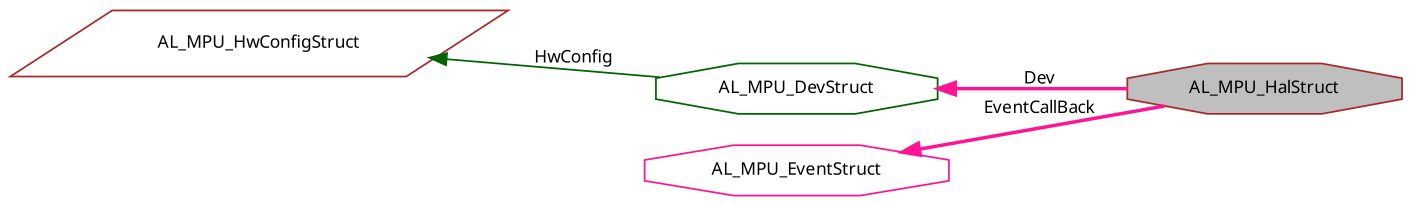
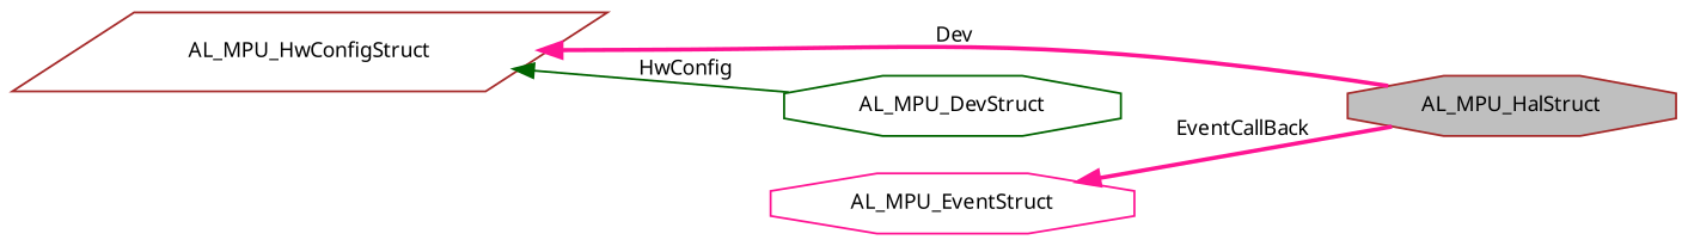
  digraph {
    fontname="Noto Sans"
    rankdir=LR
    node [color=brown fillcolor=white fontname="Noto Sans" fontsize=10 shape=octagon style=filled]
    edge [color=deeppink dir=back fontname="Noto Sans" fontsize=10 labelfontname=Helvetica labelfontsize=10 style=bold]
    n1 [fillcolor=grey75 fontcolor=black height=0.2 label=AL_MPU_HalStruct width=0.4]
    n2 [color=darkgreen height=0.2 label=AL_MPU_DevStruct width=0.4]
    n3 [height=0.2 label=AL_MPU_HwConfigStruct shape=parallelogram width=0.4]
    n4 [color=deeppink height=0.2 label=AL_MPU_EventStruct width=0.4]
-   n2 -> n1 [label=" Dev"]
+   n3 -> n1 [label=" Dev"]
    n3 -> n2 [color=darkgreen label=" HwConfig" style=solid]
    n4 -> n1 [label=" EventCallBack"]
  }
